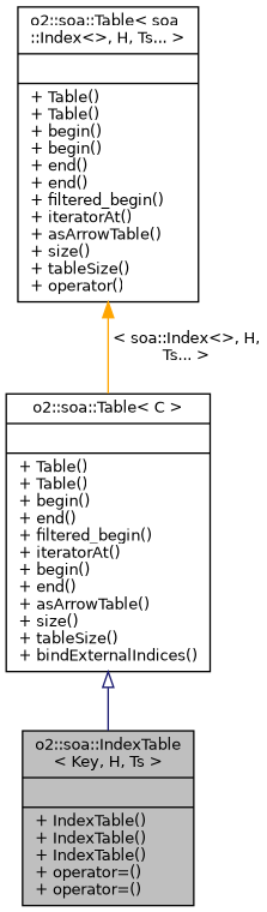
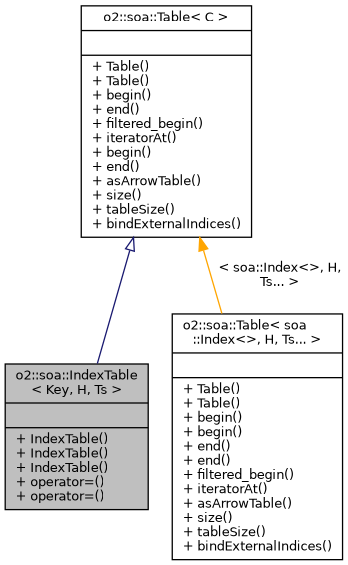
  digraph {
    fontname="DejaVu Sans"
    node [color=black fontname="DejaVu Sans" fontsize=10 shape=record]
    edge [dir=back fontname="DejaVu Sans" fontsize=10 labelfontname=Helvetica labelfontsize=10 style=solid]
    n1 [fillcolor=grey75 fontcolor=black height=0.2 label="{o2::soa::IndexTable\l\< Key, H, Ts \>\n||+ IndexTable()\l+ IndexTable()\l+ IndexTable()\l+ operator=()\l+ operator=()\l}" style=filled width=0.4]
-   n2 [height=0.2 label="{o2::soa::Table\< soa\l::Index\<\>, H, Ts... \>\n||+ Table()\l+ Table()\l+ begin()\l+ begin()\l+ end()\l+ end()\l+ filtered_begin()\l+ iteratorAt()\l+ asArrowTable()\l+ size()\l+ tableSize()\l+ operator()\l}" width=0.4]
+   n2 [height=0.2 label="{o2::soa::Table\< soa\l::Index\<\>, H, Ts... \>\n||+ Table()\l+ Table()\l+ begin()\l+ begin()\l+ end()\l+ end()\l+ filtered_begin()\l+ iteratorAt()\l+ asArrowTable()\l+ size()\l+ tableSize()\l+ bindExternalIndices()\l}" width=0.4]
    n3 [height=0.2 label="{o2::soa::Table\< C \>\n||+ Table()\l+ Table()\l+ begin()\l+ end()\l+ filtered_begin()\l+ iteratorAt()\l+ begin()\l+ end()\l+ asArrowTable()\l+ size()\l+ tableSize()\l+ bindExternalIndices()\l}" width=0.4]
    n3 -> n1 [arrowtail=onormal color=midnightblue]
-   n2 -> n3 [color=orange label=" \< soa::Index\<\>, H,\l Ts... \>"]
+   n3 -> n2 [color=orange label=" \< soa::Index\<\>, H,\l Ts... \>"]
  }
